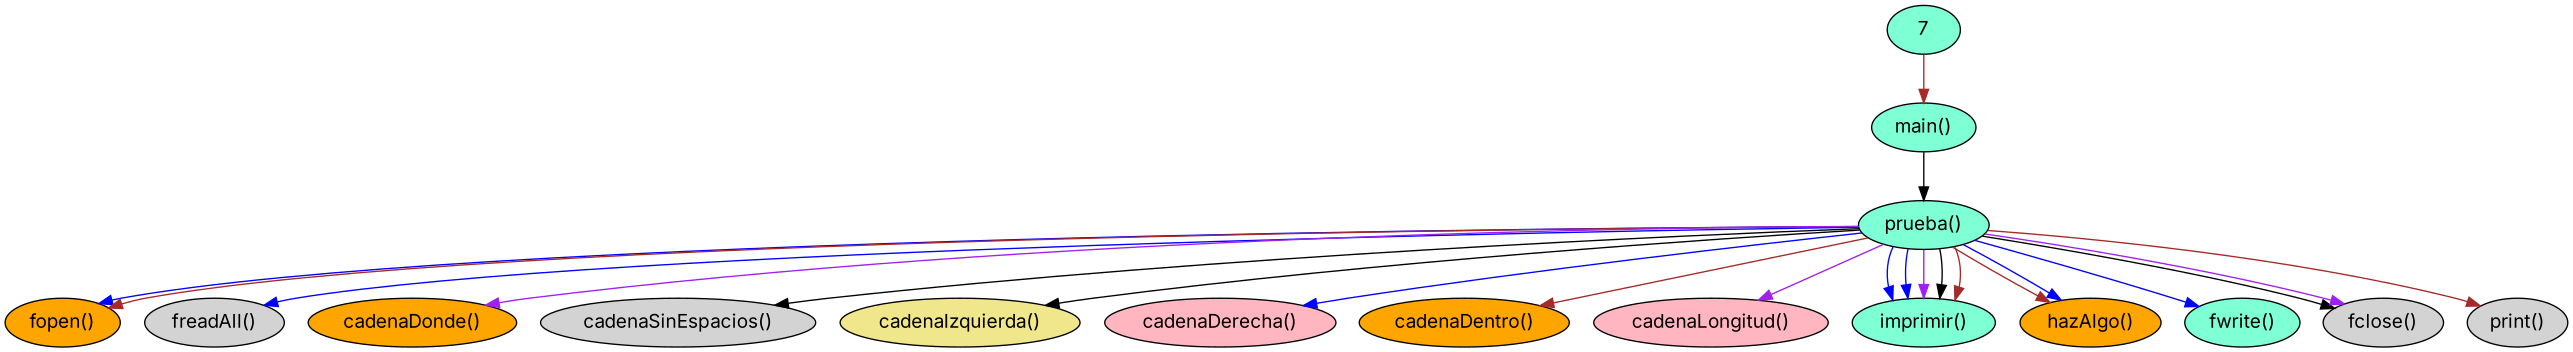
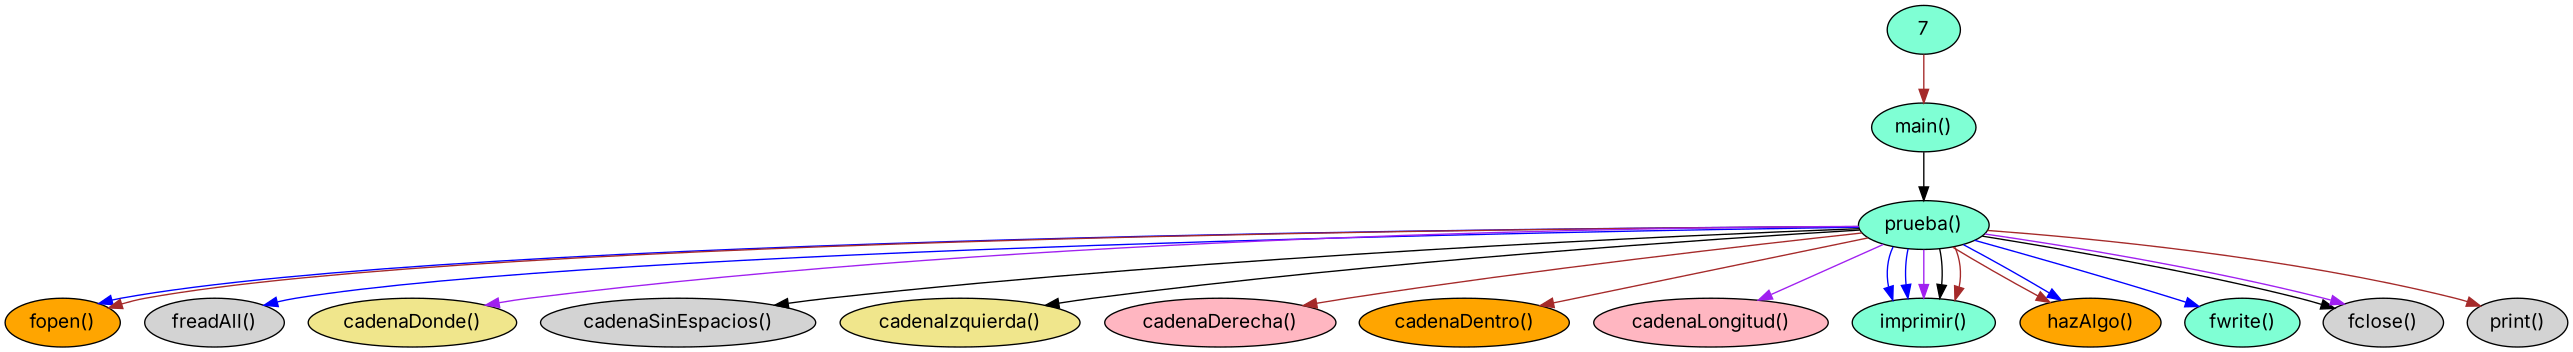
  digraph {
    fontname=Inter
    node [fillcolor=aquamarine fontname=Inter style=filled]
    edge [color=blue fontname=Inter]
    n1 [label=7]
    n2 [label="main()"]
    n3 [label="prueba()"]
    n4 [fillcolor=orange label="fopen()"]
    n5 [fillcolor=lightgrey label="freadAll()"]
-   n6 [fillcolor=orange label="cadenaDonde()"]
+   n6 [fillcolor=khaki label="cadenaDonde()"]
    n7 [fillcolor=lightgrey label="cadenaSinEspacios()"]
    n8 [fillcolor=khaki label="cadenaIzquierda()"]
    n9 [fillcolor=lightpink label="cadenaDerecha()"]
    n10 [fillcolor=orange label="cadenaDentro()"]
    n11 [fillcolor=lightpink label="cadenaLongitud()"]
    n12 [label="imprimir()"]
    n13 [fillcolor=orange label="hazAlgo()"]
    n14 [label="fwrite()"]
    n15 [fillcolor=lightgrey label="fclose()"]
    n16 [fillcolor=lightgrey label="print()"]
    n1 -> n2 [color=brown]
    n2 -> n3 [color=black]
    n3 -> n4
    n3 -> n4 [color=brown]
    n3 -> n5
    n3 -> n6 [color=purple]
    n3 -> n7 [color=black]
    n3 -> n8 [color=black]
-   n3 -> n9
+   n3 -> n9 [color=brown]
    n3 -> n10 [color=brown]
    n3 -> n11 [color=purple]
    n3 -> n12
    n3 -> n12
    n3 -> n12 [color=purple]
    n3 -> n12 [color=black]
    n3 -> n12 [color=brown]
    n3 -> n13 [color=brown]
    n3 -> n13
    n3 -> n14
    n3 -> n15 [color=black]
    n3 -> n15 [color=purple]
    n3 -> n16 [color=brown]
  }
